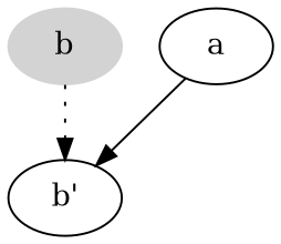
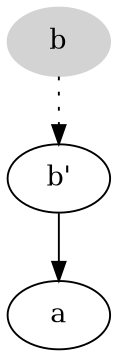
  digraph {
    rankdir=TB
    node [group=g1]
    b [color=lightgray style=filled]
    "b'"
    a [group=""]
    b -> "b'" [style=dotted]
-   a -> "b'"
+   "b'" -> a
  }
